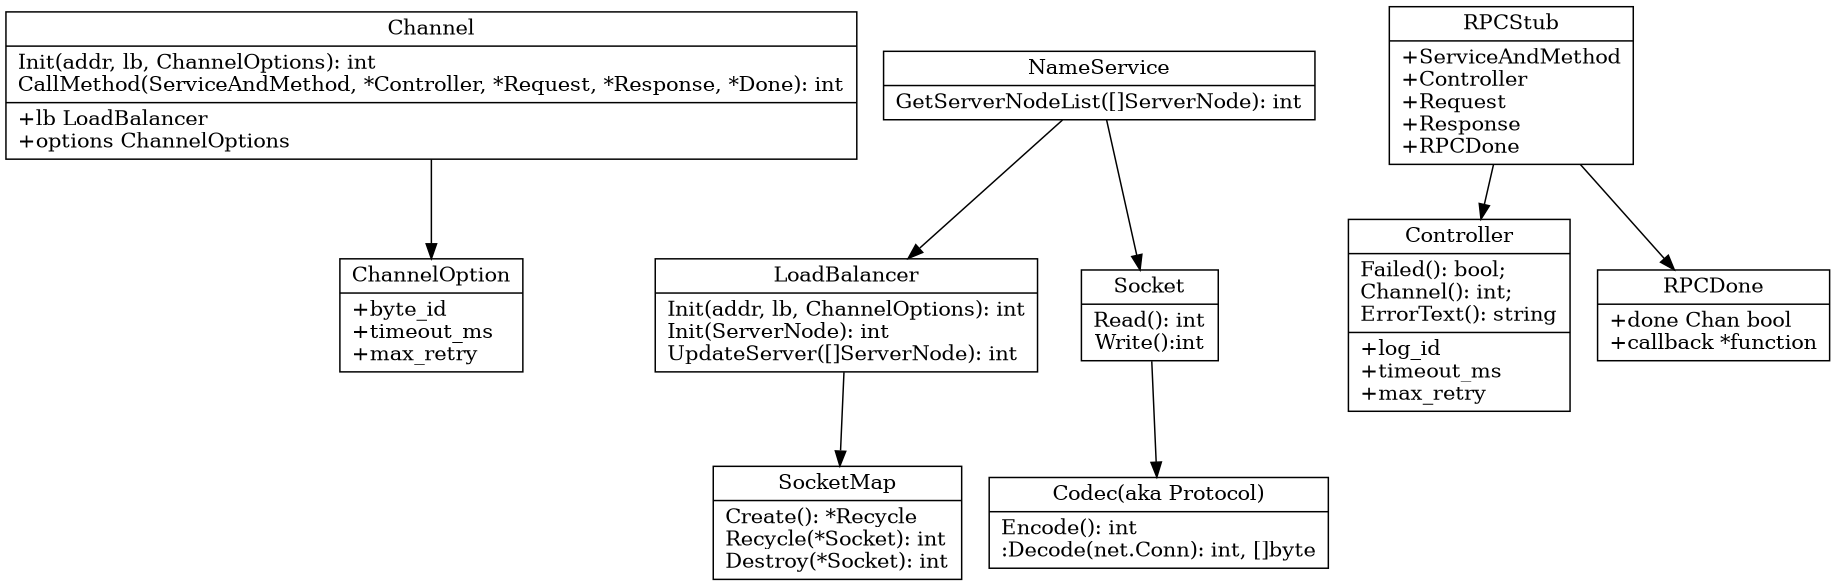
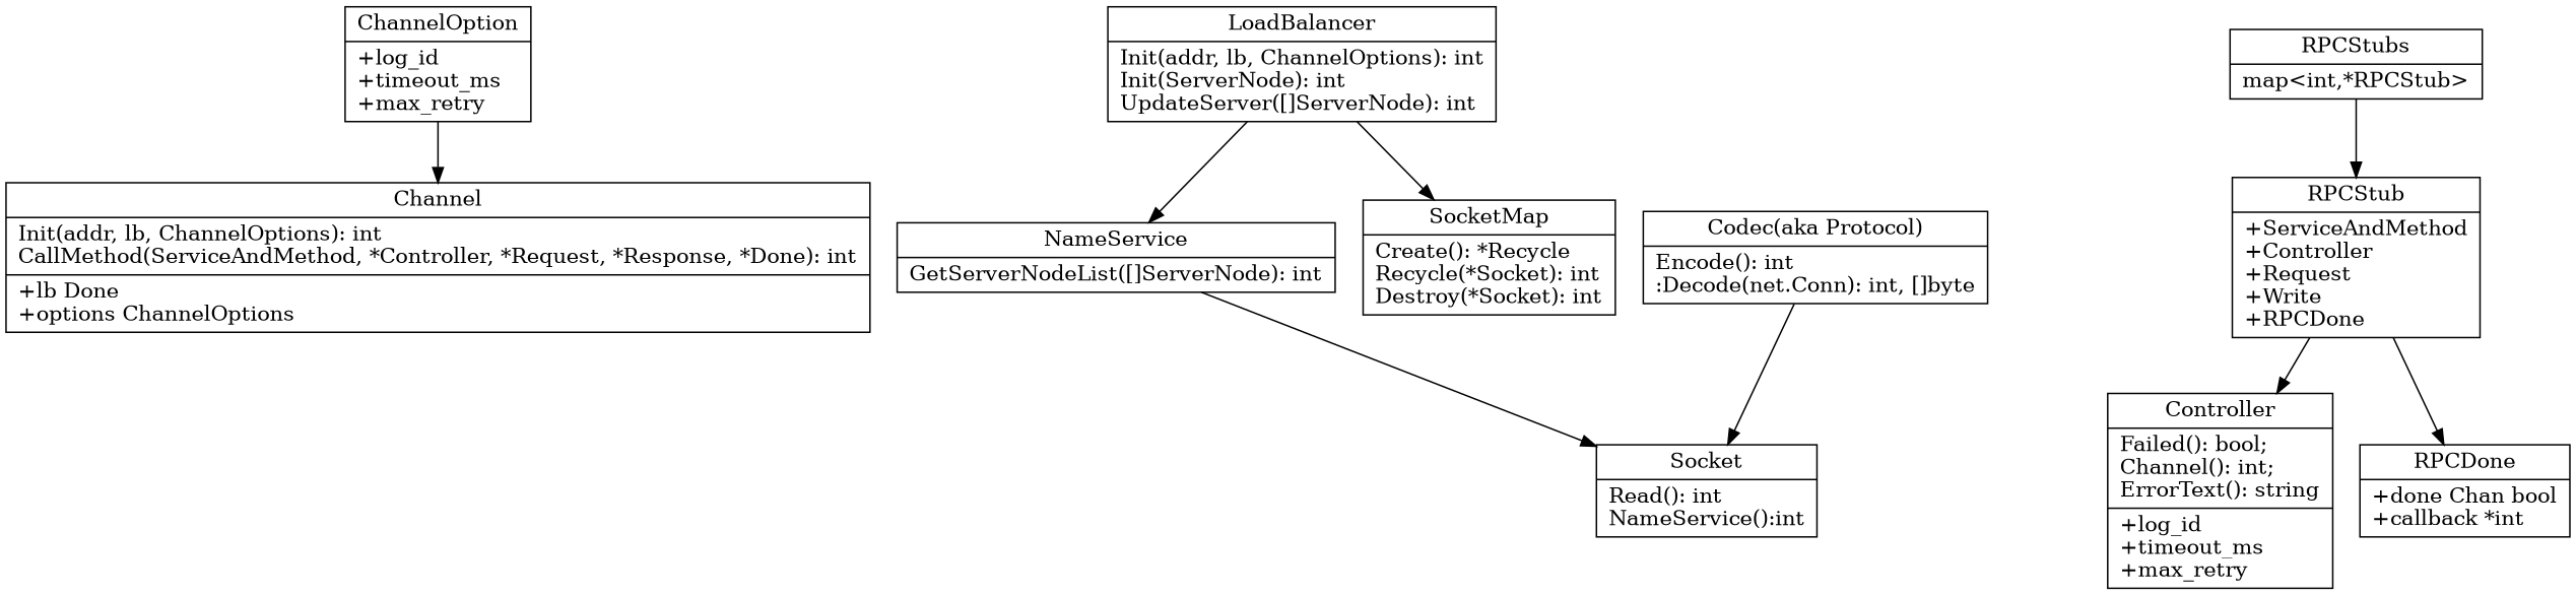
  digraph {
    fontname="Bitstream Vera Sans"
    fontsize=8
    rank=lr
    node [shape=record]
-   n1 [label="{ChannelOption | +byte_id \l+timeout_ms \l+max_retry \l}"]
-   n2 [label="{Channel|Init(addr, lb, ChannelOptions): int\lCallMethod(ServiceAndMethod, *Controller, *Request, *Response, *Done): int|+lb LoadBalancer\l+options ChannelOptions\l}"]
+   n1 [label="{ChannelOption | +log_id \l+timeout_ms \l+max_retry \l}"]
+   n2 [label="{Channel|Init(addr, lb, ChannelOptions): int\lCallMethod(ServiceAndMethod, *Controller, *Request, *Response, *Done): int|+lb Done\l+options ChannelOptions\l}"]
    n3 [label="{LoadBalancer|Init(addr, lb, ChannelOptions): int\lInit(ServerNode): int\lUpdateServer([]ServerNode): int\l}"]
    n4 [label="{NameService|GetServerNodeList([]ServerNode): int\l}"]
    n5 [label="{SocketMap|Create(): *Recycle\lRecycle(*Socket): int\lDestroy(*Socket): int\l}"]
    n6 [label="{Controller|Failed(): bool;\lChannel(): int;\lErrorText(): string|+log_id\l+timeout_ms\l+max_retry\l}"]
-   n7 [label="{Socket|Read(): int\lWrite():int\n}"]
+   n7 [label="{Socket|Read(): int\lNameService():int\n}"]
    n8 [label="{Codec(aka Protocol)|Encode(): int\l:Decode(net.Conn): int, []byte\l}"]
-   n10 [label="{RPCStub|+ServiceAndMethod\l+Controller\l+Request\l+Response\l+RPCDone\l}"]
-   n11 [label="{RPCDone|+done Chan bool\l+callback *function\l}"]
+   n9 [label="{RPCStubs|map\<int,*RPCStub\>\l}"]
+   n10 [label="{RPCStub|+ServiceAndMethod\l+Controller\l+Request\l+Write\l+RPCDone\l}"]
+   n11 [label="{RPCDone|+done Chan bool\l+callback *int\l}"]
    subgraph sub_1 {
      rankdir=LR
    }
-   n2 -> n1
-   n4 -> n3
+   n1 -> n2
+   n3 -> n4
    n3 -> n5
    n4 -> n7
-   n7 -> n8
+   n8 -> n7
+   n9 -> n10
    n10 -> n6
    n10 -> n11
  }
